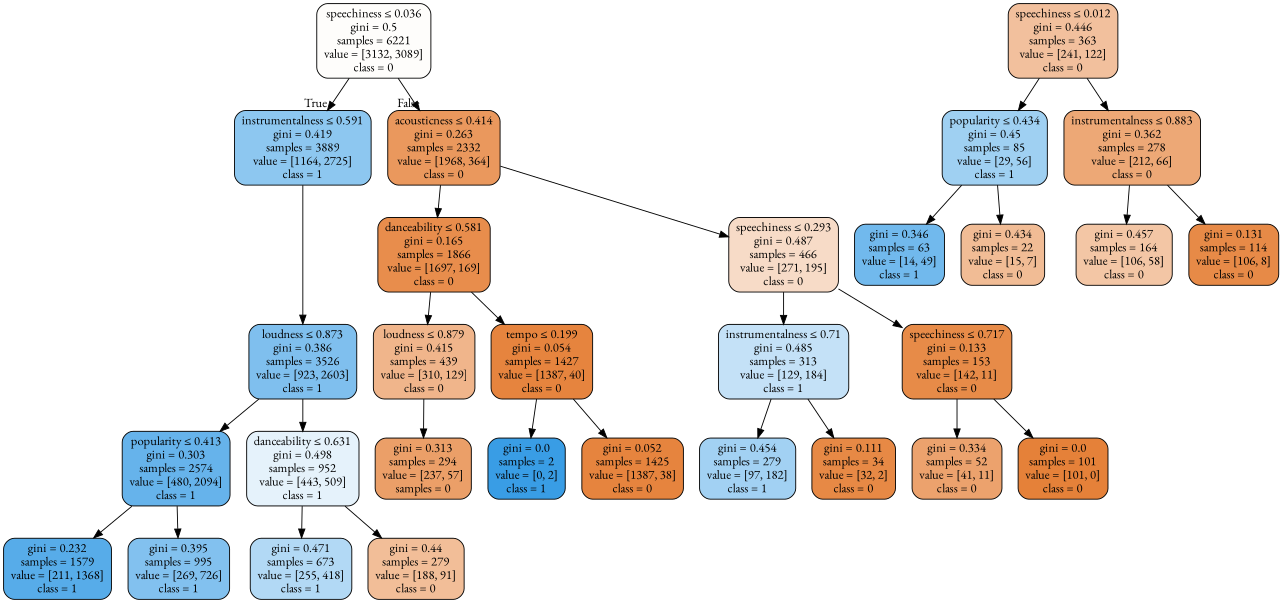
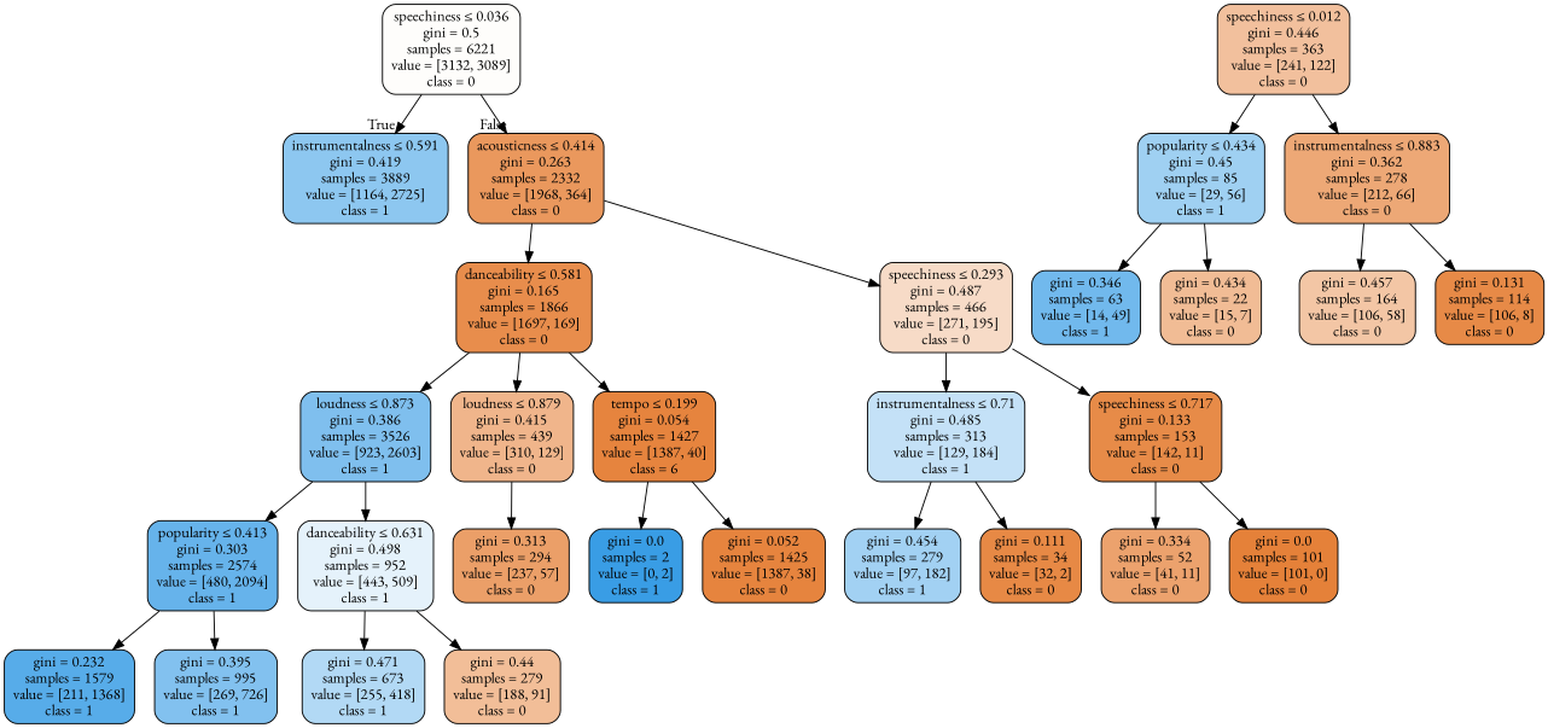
  digraph {
    fontname="EB Garamond"
    node [color=black fillcolor="#e58139f8" fontname="EB Garamond" shape=box style="filled, rounded"]
    edge [fontname="EB Garamond"]
    n1 [fillcolor="#e5813904" label=<speechiness &le; 0.036<br/>gini = 0.5<br/>samples = 6221<br/>value = [3132, 3089]<br/>class = 0>]
    n2 [fillcolor="#399de592" label=<instrumentalness &le; 0.591<br/>gini = 0.419<br/>samples = 3889<br/>value = [1164, 2725]<br/>class = 1>]
    n3 [fillcolor="#e58139d0" label=<acousticness &le; 0.414<br/>gini = 0.263<br/>samples = 2332<br/>value = [1968, 364]<br/>class = 0>]
    n4 [fillcolor="#399de5a5" label=<loudness &le; 0.873<br/>gini = 0.386<br/>samples = 3526<br/>value = [923, 2603]<br/>class = 1>]
    n5 [fillcolor="#e58139e6" label=<danceability &le; 0.581<br/>gini = 0.165<br/>samples = 1866<br/>value = [1697, 169]<br/>class = 0>]
    n6 [fillcolor="#e5813948" label=<speechiness &le; 0.293<br/>gini = 0.487<br/>samples = 466<br/>value = [271, 195]<br/>class = 0>]
    n7 [fillcolor="#399de5c5" label=<popularity &le; 0.413<br/>gini = 0.303<br/>samples = 2574<br/>value = [480, 2094]<br/>class = 1>]
    n8 [fillcolor="#399de521" label=<danceability &le; 0.631<br/>gini = 0.498<br/>samples = 952<br/>value = [443, 509]<br/>class = 1>]
    n9 [fillcolor="#e581397e" label=<speechiness &le; 0.012<br/>gini = 0.446<br/>samples = 363<br/>value = [241, 122]<br/>class = 0>]
    n10 [fillcolor="#399de57b" label=<popularity &le; 0.434<br/>gini = 0.45<br/>samples = 85<br/>value = [29, 56]<br/>class = 1>]
    n11 [fillcolor="#e58139b0" label=<instrumentalness &le; 0.883<br/>gini = 0.362<br/>samples = 278<br/>value = [212, 66]<br/>class = 0>]
    n12 [fillcolor="#399de5d8" label=<gini = 0.232<br/>samples = 1579<br/>value = [211, 1368]<br/>class = 1>]
    n13 [fillcolor="#399de5a1" label=<gini = 0.395<br/>samples = 995<br/>value = [269, 726]<br/>class = 1>]
    n14 [fillcolor="#399de563" label=<gini = 0.471<br/>samples = 673<br/>value = [255, 418]<br/>class = 1>]
    n15 [fillcolor="#e5813984" label=<gini = 0.44<br/>samples = 279<br/>value = [188, 91]<br/>class = 0>]
    n16 [fillcolor="#399de5b6" label=<gini = 0.346<br/>samples = 63<br/>value = [14, 49]<br/>class = 1>]
    n17 [fillcolor="#e5813988" label=<gini = 0.434<br/>samples = 22<br/>value = [15, 7]<br/>class = 0>]
    n18 [fillcolor="#e5813973" label=<gini = 0.457<br/>samples = 164<br/>value = [106, 58]<br/>class = 0>]
    n19 [fillcolor="#e58139ec" label=<gini = 0.131<br/>samples = 114<br/>value = [106, 8]<br/>class = 0>]
    n20 [fillcolor="#e5813995" label=<loudness &le; 0.879<br/>gini = 0.415<br/>samples = 439<br/>value = [310, 129]<br/>class = 0>]
-   n21 [label=<tempo &le; 0.199<br/>gini = 0.054<br/>samples = 1427<br/>value = [1387, 40]<br/>class = 0>]
+   n21 [label=<tempo &le; 0.199<br/>gini = 0.054<br/>samples = 1427<br/>value = [1387, 40]<br/>class = 6>]
    n22 [fillcolor="#399de54c" label=<instrumentalness &le; 0.71<br/>gini = 0.485<br/>samples = 313<br/>value = [129, 184]<br/>class = 1>]
    n23 [fillcolor="#e58139eb" label=<speechiness &le; 0.717<br/>gini = 0.133<br/>samples = 153<br/>value = [142, 11]<br/>class = 0>]
-   n24 [fillcolor="#e58139c2" label=<gini = 0.313<br/>samples = 294<br/>value = [237, 57]<br/>samples = 0>]
+   n24 [fillcolor="#e58139c2" label=<gini = 0.313<br/>samples = 294<br/>value = [237, 57]<br/>class = 0>]
    n25 [fillcolor="#399de5ff" label=<gini = 0.0<br/>samples = 2<br/>value = [0, 2]<br/>class = 1>]
    n26 [label=<gini = 0.052<br/>samples = 1425<br/>value = [1387, 38]<br/>class = 0>]
    n27 [fillcolor="#399de577" label=<gini = 0.454<br/>samples = 279<br/>value = [97, 182]<br/>class = 1>]
    n28 [fillcolor="#e58139ef" label=<gini = 0.111<br/>samples = 34<br/>value = [32, 2]<br/>class = 0>]
    n29 [fillcolor="#e58139bb" label=<gini = 0.334<br/>samples = 52<br/>value = [41, 11]<br/>class = 0>]
    n30 [fillcolor="#e58139ff" label=<gini = 0.0<br/>samples = 101<br/>value = [101, 0]<br/>class = 0>]
    n1 -> n2 [headlabel=True labelangle=45 labeldistance=2.5]
    n1 -> n3 [headlabel=False labelangle=-45 labeldistance=2.5]
-   n2 -> n4
+   n5 -> n4
    n3 -> n5
    n3 -> n6
    n4 -> n7
    n4 -> n8
    n5 -> n20
    n5 -> n21
    n6 -> n22
    n6 -> n23
    n7 -> n12
    n7 -> n13
    n8 -> n14
    n8 -> n15
    n9 -> n10
    n9 -> n11
    n10 -> n16
    n10 -> n17
    n11 -> n18
    n11 -> n19
    n20 -> n24
    n21 -> n25
    n21 -> n26
    n22 -> n27
    n22 -> n28
    n23 -> n29
    n23 -> n30
  }
